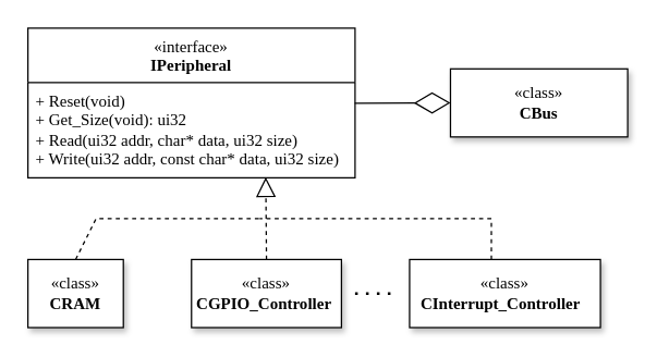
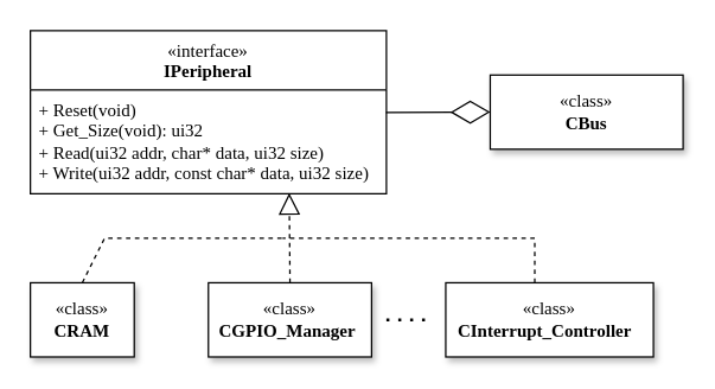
  <mxCell id="0" />
  <mxCell id="1" parent="0" />
  <mxCell id="2" value="«class»&lt;br&gt;&lt;b&gt;CBus&lt;/b&gt;" style="html=1;whiteSpace=wrap;fontFamily=Computer Modern;shadow=1;" parent="1" vertex="1"><mxGeometry x="330" y="50" width="130" height="50" as="geometry" /></mxCell>
  <mxCell id="3" value="«class»&lt;br&gt;&lt;b&gt;CRAM&lt;/b&gt;" style="html=1;whiteSpace=wrap;fontFamily=Computer Modern;shadow=1;" parent="1" vertex="1"><mxGeometry x="20" y="190" width="70" height="50" as="geometry" /></mxCell>
- <mxCell id="4" value="«class»&lt;br&gt;&lt;b&gt;CGPIO_Controller&amp;nbsp;&lt;/b&gt;" style="html=1;whiteSpace=wrap;fontFamily=Computer Modern;shadow=1;" parent="1" vertex="1"><mxGeometry x="140" y="190" width="110" height="50" as="geometry" /></mxCell>
+ <mxCell id="4" value="«class»&lt;br&gt;&lt;b&gt;CGPIO_Manager&amp;nbsp;&lt;/b&gt;" style="html=1;whiteSpace=wrap;fontFamily=Computer Modern;shadow=1;" parent="1" vertex="1"><mxGeometry x="140" y="190" width="110" height="50" as="geometry" /></mxCell>
  <mxCell id="5" value="«class»&lt;br&gt;&lt;b&gt;CInterrupt_Controller&amp;nbsp;&amp;nbsp;&lt;/b&gt;" style="html=1;whiteSpace=wrap;fontFamily=Computer Modern;shadow=1;" parent="1" vertex="1"><mxGeometry x="300" y="190" width="140" height="50" as="geometry" /></mxCell>
  <mxCell id="6" value="" style="endArrow=diamondThin;endFill=0;endSize=24;html=1;rounded=0;exitX=0.999;exitY=0.217;exitDx=0;exitDy=0;exitPerimeter=0;entryX=0;entryY=0.5;entryDx=0;entryDy=0;" parent="1" source="12" target="2" edge="1"><mxGeometry width="160" relative="1" as="geometry"><mxPoint x="260" y="95" as="sourcePoint" /><mxPoint x="310" y="70" as="targetPoint" /></mxGeometry></mxCell>
  <mxCell id="7" value="" style="endArrow=block;dashed=1;endFill=0;endSize=12;html=1;rounded=0;entryX=0.727;entryY=0.994;entryDx=0;entryDy=0;exitX=0.5;exitY=0;exitDx=0;exitDy=0;entryPerimeter=0;" parent="1" source="4" edge="1" target="12"><mxGeometry width="160" relative="1" as="geometry"><mxPoint x="-50" y="140" as="sourcePoint" /><mxPoint x="195" y="120" as="targetPoint" /></mxGeometry></mxCell>
  <mxCell id="8" value="" style="endArrow=none;dashed=1;html=1;rounded=0;exitX=0.5;exitY=0;exitDx=0;exitDy=0;" parent="1" source="3" edge="1"><mxGeometry width="50" height="50" relative="1" as="geometry"><mxPoint x="-20" y="170" as="sourcePoint" /><mxPoint x="190" y="160" as="targetPoint" /><Array as="points"><mxPoint x="70" y="160" /></Array></mxGeometry></mxCell>
  <mxCell id="9" value="" style="endArrow=none;dashed=1;html=1;rounded=0;" parent="1" edge="1"><mxGeometry width="50" height="50" relative="1" as="geometry"><mxPoint x="360" y="190" as="sourcePoint" /><mxPoint x="190" y="160" as="targetPoint" /><Array as="points"><mxPoint x="360" y="160" /></Array></mxGeometry></mxCell>
  <mxCell id="10" value="" style="endArrow=none;dashed=1;html=1;dashPattern=1 3;strokeWidth=2;rounded=0;" parent="1" edge="1"><mxGeometry width="50" height="50" relative="1" as="geometry"><mxPoint x="260" y="215" as="sourcePoint" /><mxPoint x="290" y="215" as="targetPoint" /></mxGeometry></mxCell>
  <mxCell id="11" value="&lt;span style=&quot;font-weight: normal;&quot;&gt;«interface»&lt;/span&gt;&lt;br&gt;IPeripheral" style="swimlane;fontStyle=1;align=center;verticalAlign=top;childLayout=stackLayout;horizontal=1;startSize=40;horizontalStack=0;resizeParent=1;resizeParentMax=0;resizeLast=0;collapsible=1;marginBottom=0;whiteSpace=wrap;html=1;fontFamily=Computer Modern;" parent="1" vertex="1"><mxGeometry x="20" y="20" width="240" height="110" as="geometry" /></mxCell>
  <mxCell id="12" value="+ Reset(void)&lt;br&gt;+ Get_Size(void): ui32&lt;br&gt;+ Read(ui32 addr, char* data, ui32 size)&lt;br&gt;+ Write(ui32 addr, const char* data, ui32 size)" style="text;strokeColor=none;fillColor=none;align=left;verticalAlign=top;spacingLeft=4;spacingRight=4;overflow=hidden;rotatable=0;points=[[0,0.5],[1,0.5]];portConstraint=eastwest;whiteSpace=wrap;html=1;fontFamily=Computer Modern;" parent="11" vertex="1"><mxGeometry y="40" width="240" height="70" as="geometry" /></mxCell>
